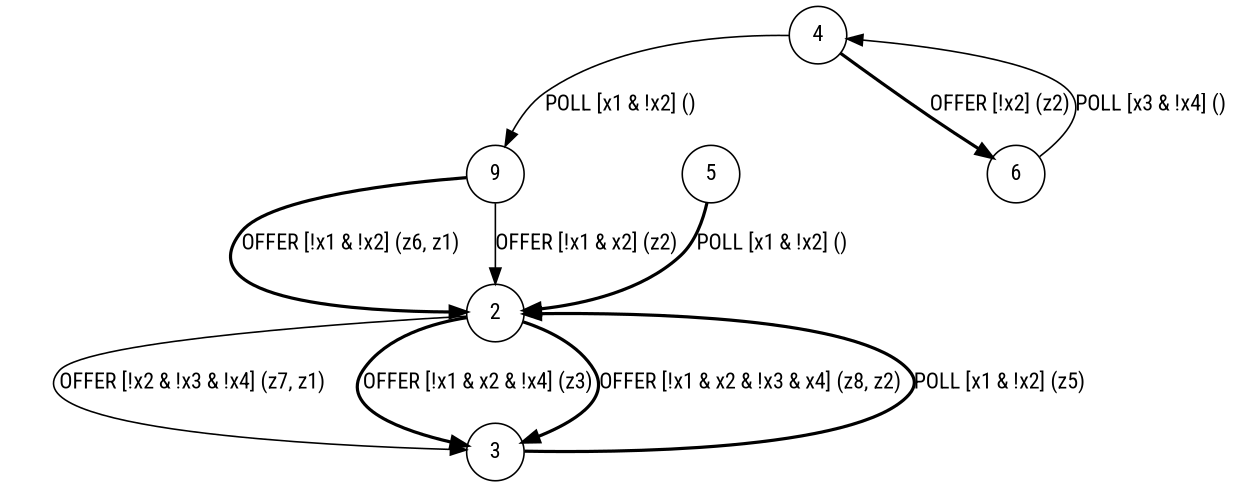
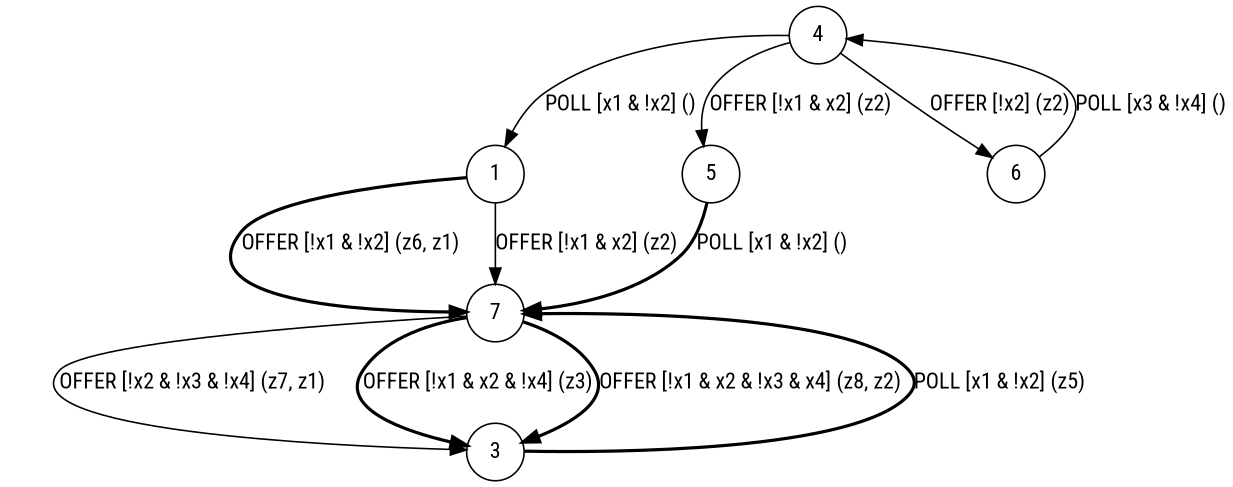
  digraph {
    fontname="Roboto Condensed"
    node [fontname="Roboto Condensed" shape=circle]
    edge [fontname="Roboto Condensed" style=bold]
-   1 [label=9]
-   2
+   1
+   2 [label=7]
    3
    4
    5
    6
    1 -> 2 [label="OFFER [!x1 & !x2] (z6, z1)"]
    1 -> 2 [label="OFFER [!x1 & x2] (z2)" style=solid]
    2 -> 3 [label="OFFER [!x2 & !x3 & !x4] (z7, z1)" style=solid]
    2 -> 3 [label="OFFER [!x1 & x2 & !x4] (z3)"]
    2 -> 3 [label="OFFER [!x1 & x2 & !x3 & x4] (z8, z2)"]
    3 -> 2 [label="POLL [x1 & !x2] (z5)"]
    4 -> 1 [label="POLL [x1 & !x2] ()" style=solid]
-   4 -> 6 [label="OFFER [!x2] (z2)"]
+   4 -> 5 [label="OFFER [!x1 & x2] (z2)" style=solid]
+   4 -> 6 [label="OFFER [!x2] (z2)" style=solid]
    5 -> 2 [label="POLL [x1 & !x2] ()"]
    6 -> 4 [label="POLL [x3 & !x4] ()" style=solid]
  }
